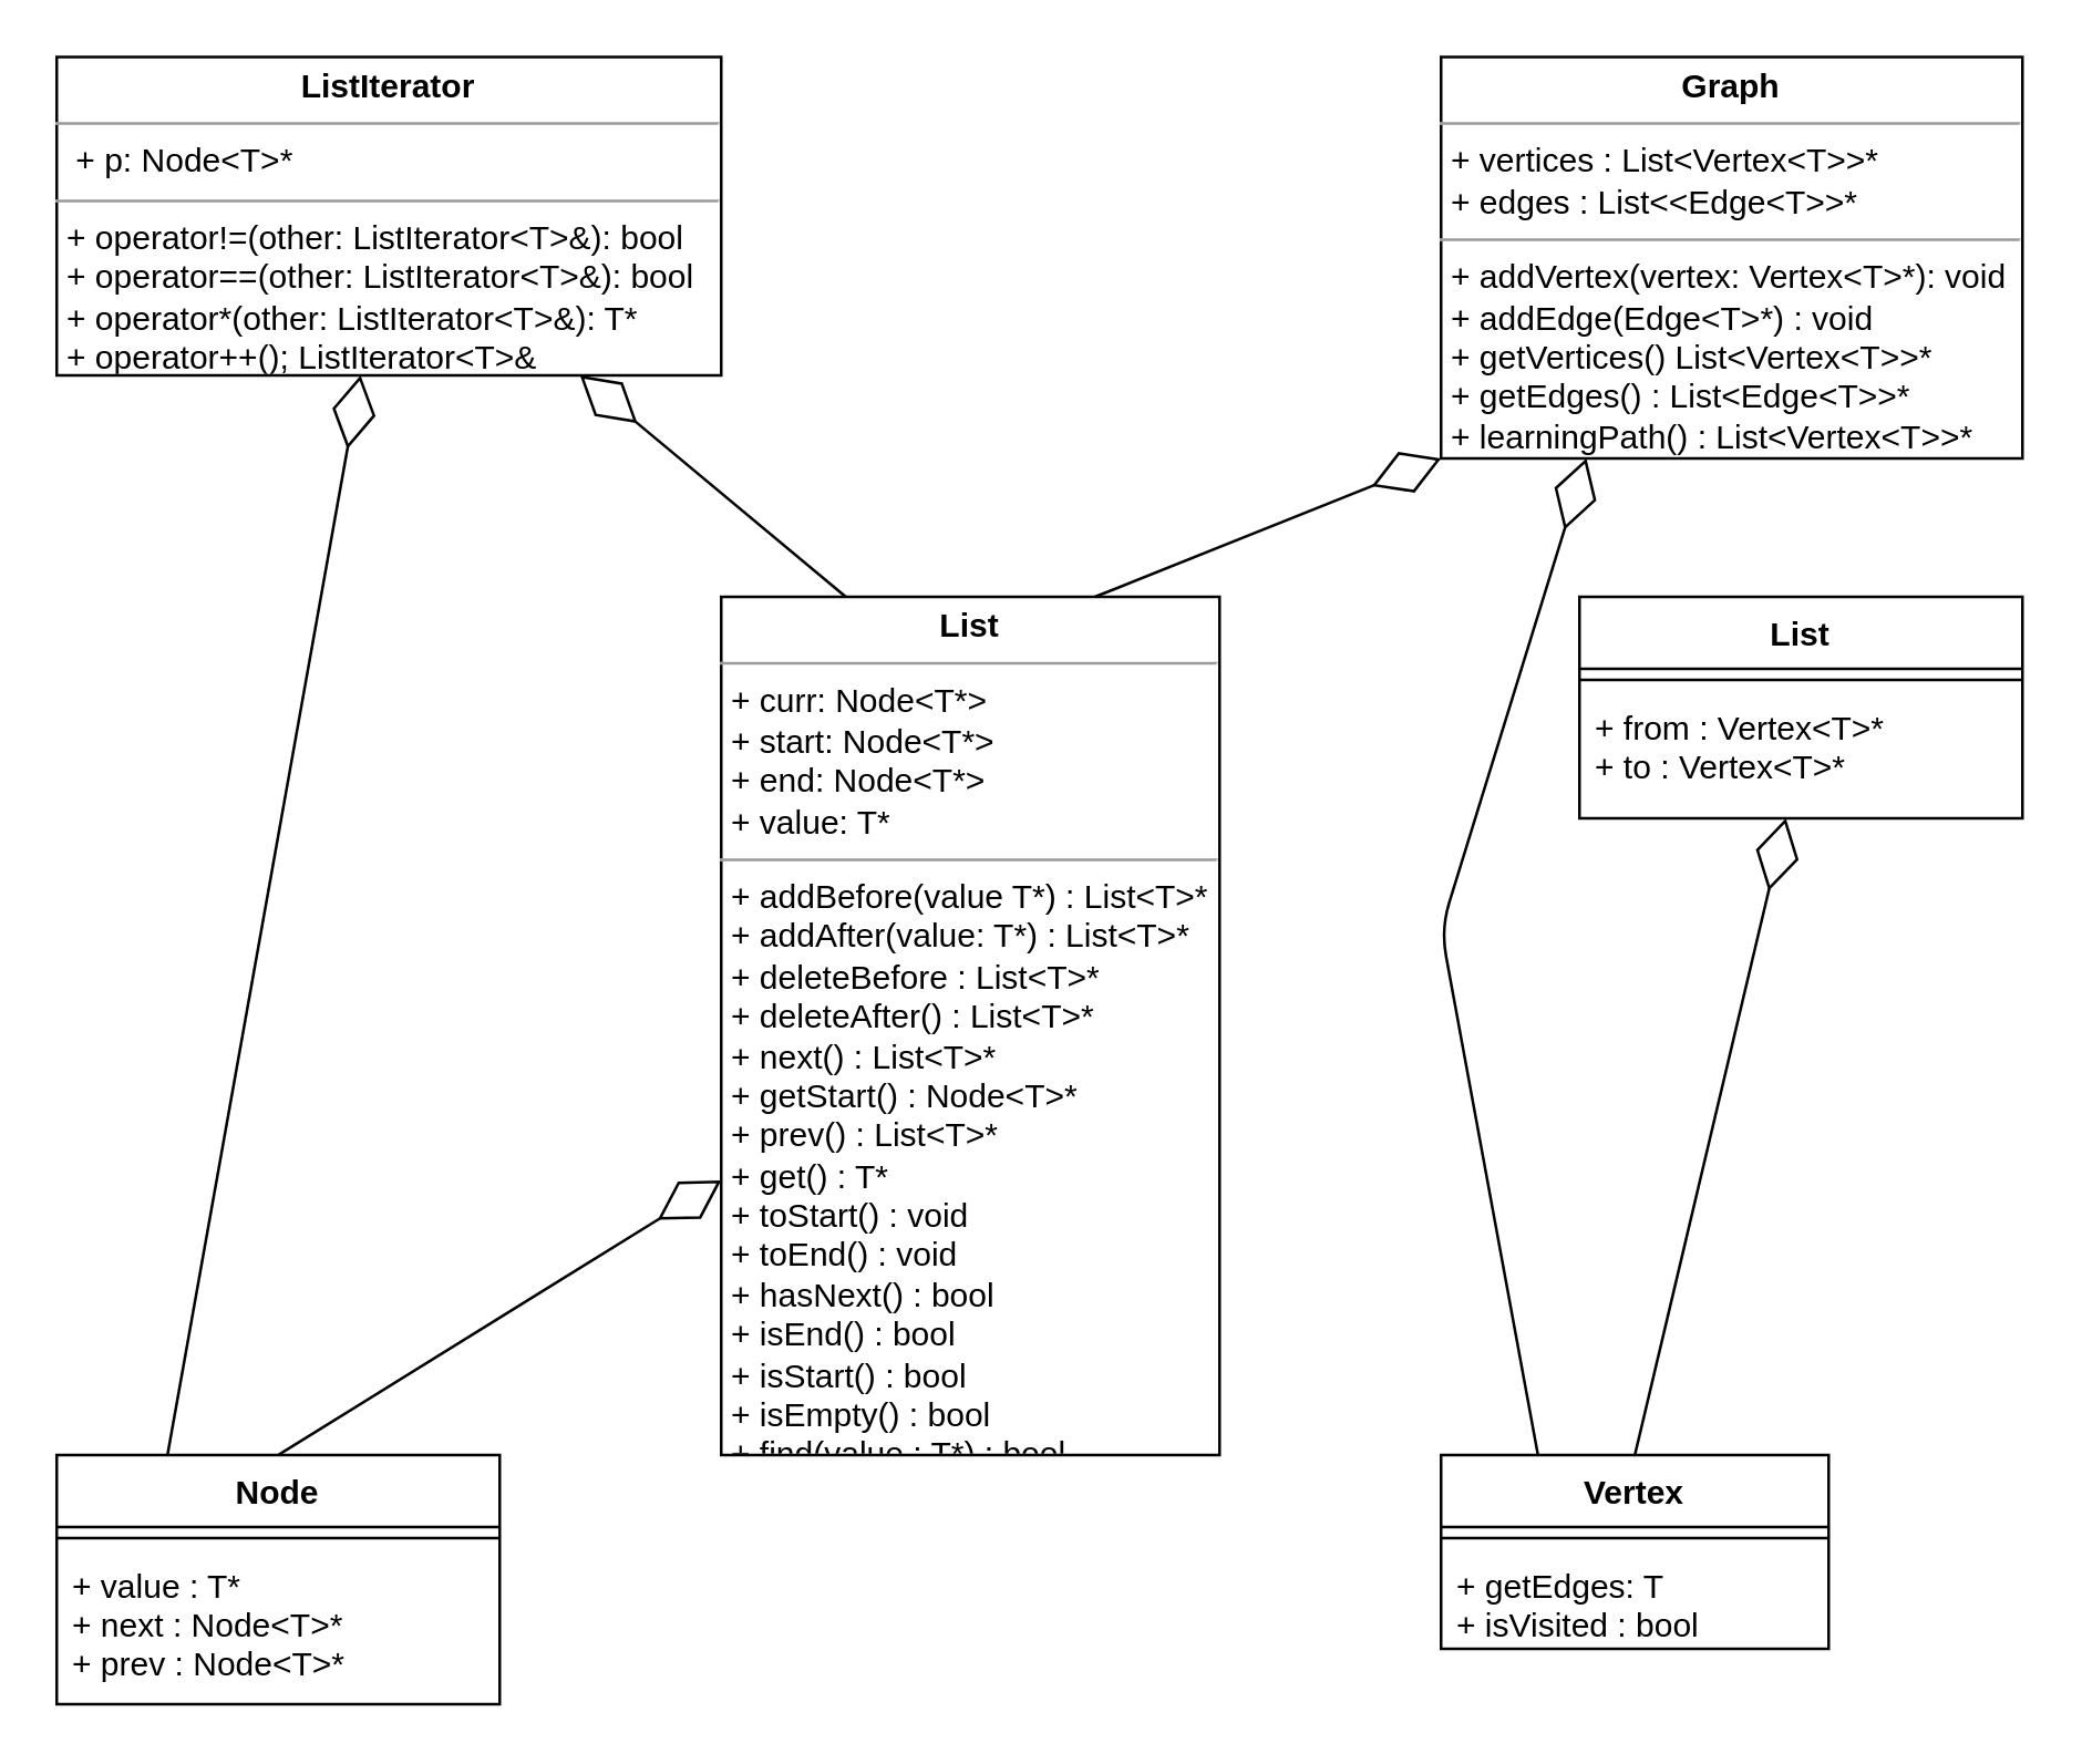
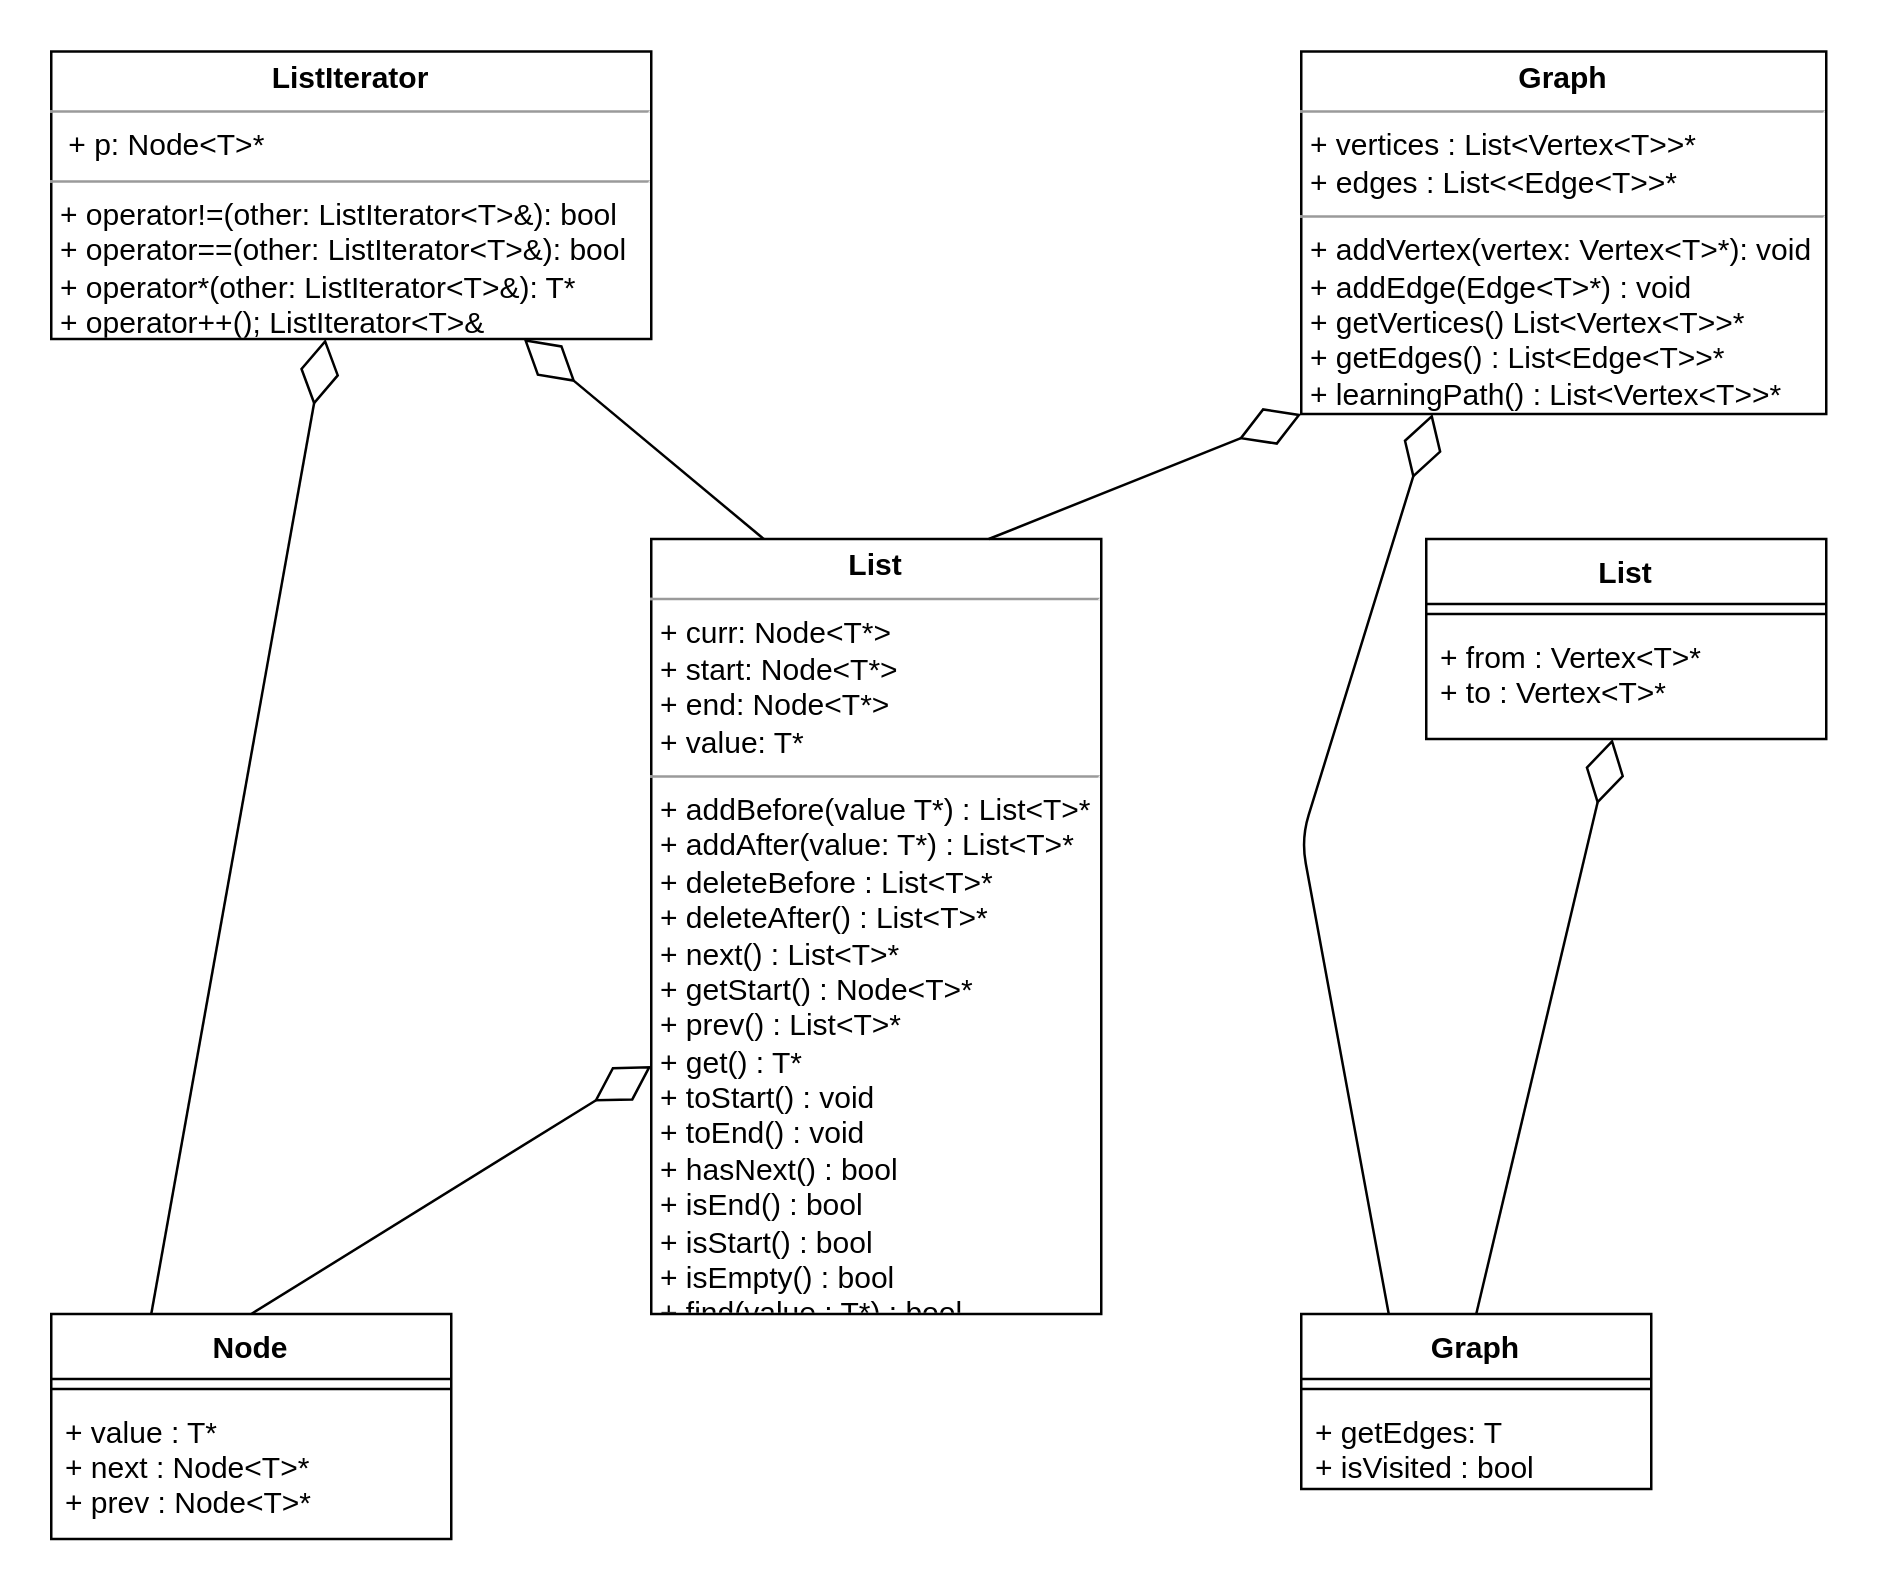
  <mxCell id="0" />
  <mxCell id="1" parent="0" />
  <mxCell id="2" style="edgeStyle=orthogonalEdgeStyle;rounded=0;orthogonalLoop=1;jettySize=auto;html=1;" parent="1" edge="1"><mxGeometry relative="1" as="geometry"><mxPoint x="220" y="265" as="sourcePoint" /><mxPoint x="220" y="265" as="targetPoint" /></mxGeometry></mxCell>
  <mxCell id="3" value="&lt;p style=&quot;margin: 0px ; margin-top: 4px ; text-align: center&quot;&gt;&lt;b&gt;ListIterator&lt;/b&gt;&lt;/p&gt;&lt;hr size=&quot;1&quot;&gt;&lt;p style=&quot;margin: 0px ; margin-left: 4px&quot;&gt;&amp;nbsp;+ p: Node&amp;lt;T&amp;gt;*&lt;/p&gt;&lt;hr size=&quot;1&quot;&gt;&lt;p style=&quot;margin: 0px ; margin-left: 4px&quot;&gt;+ operator!=(other: ListIterator&amp;lt;T&amp;gt;&amp;amp;): bool&lt;/p&gt;&lt;p style=&quot;margin: 0px ; margin-left: 4px&quot;&gt;+ operator==(other: ListIterator&amp;lt;T&amp;gt;&amp;amp;): bool&lt;/p&gt;&lt;p style=&quot;margin: 0px ; margin-left: 4px&quot;&gt;+ operator*(other: ListIterator&amp;lt;T&amp;gt;&amp;amp;): T*&lt;/p&gt;&lt;p style=&quot;margin: 0px ; margin-left: 4px&quot;&gt;+ operator++(); ListIterator&amp;lt;T&amp;gt;&amp;amp;&lt;/p&gt;" style="verticalAlign=top;align=left;overflow=fill;fontSize=12;fontFamily=Helvetica;html=1;" parent="1" vertex="1"><mxGeometry x="20" y="20" width="240" height="115" as="geometry" /></mxCell>
  <mxCell id="4" value="&lt;p style=&quot;margin: 0px ; margin-top: 4px ; text-align: center&quot;&gt;&lt;b&gt;List&lt;/b&gt;&lt;/p&gt;&lt;hr size=&quot;1&quot;&gt;&lt;p style=&quot;margin: 0px ; margin-left: 4px&quot;&gt;+ curr: Node&amp;lt;T*&amp;gt;&lt;/p&gt;&lt;p style=&quot;margin: 0px ; margin-left: 4px&quot;&gt;+ start: Node&amp;lt;T*&amp;gt;&lt;/p&gt;&lt;p style=&quot;margin: 0px ; margin-left: 4px&quot;&gt;+ end: Node&amp;lt;T*&amp;gt;&lt;/p&gt;&lt;p style=&quot;margin: 0px ; margin-left: 4px&quot;&gt;+ value: T*&lt;/p&gt;&lt;hr size=&quot;1&quot;&gt;&lt;p style=&quot;margin: 0px ; margin-left: 4px&quot;&gt;&lt;span&gt;+ addBefore(value T*) : List&amp;lt;T&amp;gt;*&lt;/span&gt;&lt;br&gt;&lt;span&gt;+ addAfter(value: T*) : List&amp;lt;T&amp;gt;*&lt;/span&gt;&lt;br&gt;&lt;span&gt;+ deleteBefore : List&amp;lt;T&amp;gt;*&lt;/span&gt;&lt;br&gt;&lt;span&gt;+ deleteAfter() : List&amp;lt;T&amp;gt;*&lt;/span&gt;&lt;br&gt;&lt;span&gt;+ next() : List&amp;lt;T&amp;gt;*&lt;/span&gt;&lt;br&gt;&lt;span&gt;+ getStart() : Node&amp;lt;T&amp;gt;*&lt;/span&gt;&lt;br&gt;&lt;span&gt;+ prev() : List&amp;lt;T&amp;gt;*&lt;/span&gt;&lt;br&gt;&lt;span&gt;+ get() : T*&lt;/span&gt;&lt;br&gt;&lt;span&gt;+ toStart() : void&lt;/span&gt;&lt;br&gt;&lt;span&gt;+ toEnd() : void&lt;/span&gt;&lt;br&gt;&lt;span&gt;+ hasNext() : bool&lt;/span&gt;&lt;br&gt;&lt;span&gt;+ isEnd() : bool&lt;/span&gt;&lt;br&gt;&lt;span&gt;+ isStart() : bool&lt;/span&gt;&lt;br&gt;&lt;span&gt;+ isEmpty() : bool&lt;/span&gt;&lt;br&gt;&lt;span&gt;+ find(value : T*) : bool&lt;/span&gt;&lt;br&gt;&lt;/p&gt;" style="verticalAlign=top;align=left;overflow=fill;fontSize=12;fontFamily=Helvetica;html=1;" parent="1" vertex="1"><mxGeometry x="260" y="215" width="180" height="310" as="geometry" /></mxCell>
  <mxCell id="5" value="&lt;p style=&quot;margin: 0px ; margin-top: 4px ; text-align: center&quot;&gt;&lt;b&gt;Graph&lt;/b&gt;&lt;/p&gt;&lt;hr size=&quot;1&quot;&gt;&lt;p style=&quot;margin: 0px ; margin-left: 4px&quot;&gt;+ vertices : List&amp;lt;Vertex&amp;lt;T&amp;gt;&amp;gt;*&lt;/p&gt;&lt;p style=&quot;margin: 0px ; margin-left: 4px&quot;&gt;+ edges : List&amp;lt;&amp;lt;Edge&amp;lt;T&amp;gt;&amp;gt;*&lt;/p&gt;&lt;hr size=&quot;1&quot;&gt;&lt;p style=&quot;margin: 0px ; margin-left: 4px&quot;&gt;+ addVertex(vertex: Vertex&amp;lt;T&amp;gt;*): void&lt;/p&gt;&lt;p style=&quot;margin: 0px ; margin-left: 4px&quot;&gt;+ addEdge(Edge&amp;lt;T&amp;gt;*) : void&lt;/p&gt;&lt;p style=&quot;margin: 0px ; margin-left: 4px&quot;&gt;+ getVertices() List&amp;lt;Vertex&amp;lt;T&amp;gt;&amp;gt;*&lt;/p&gt;&lt;p style=&quot;margin: 0px ; margin-left: 4px&quot;&gt;+ getEdges() : List&amp;lt;Edge&amp;lt;T&amp;gt;&amp;gt;*&lt;/p&gt;&lt;p style=&quot;margin: 0px ; margin-left: 4px&quot;&gt;+ learningPath() : List&amp;lt;Vertex&amp;lt;T&amp;gt;&amp;gt;*&lt;/p&gt;" style="verticalAlign=top;align=left;overflow=fill;fontSize=12;fontFamily=Helvetica;html=1;" parent="1" vertex="1"><mxGeometry x="520" y="20" width="210" height="145" as="geometry" /></mxCell>
  <mxCell id="6" value="Node" style="swimlane;fontStyle=1;align=center;verticalAlign=top;childLayout=stackLayout;horizontal=1;startSize=26;horizontalStack=0;resizeParent=1;resizeParentMax=0;resizeLast=0;collapsible=1;marginBottom=0;" parent="1" vertex="1"><mxGeometry x="20" y="525" width="160" height="90" as="geometry" /></mxCell>
  <mxCell id="7" value="" style="line;strokeWidth=1;fillColor=none;align=left;verticalAlign=middle;spacingTop=-1;spacingLeft=3;spacingRight=3;rotatable=0;labelPosition=right;points=[];portConstraint=eastwest;" parent="6" vertex="1"><mxGeometry y="26" width="160" height="8" as="geometry" /></mxCell>
  <mxCell id="8" value="+ value : T*&#10;+ next : Node&lt;T&gt;*&#10;+ prev : Node&lt;T&gt;*" style="text;strokeColor=none;fillColor=none;align=left;verticalAlign=top;spacingLeft=4;spacingRight=4;overflow=hidden;rotatable=0;points=[[0,0.5],[1,0.5]];portConstraint=eastwest;" parent="6" vertex="1"><mxGeometry y="34" width="160" height="56" as="geometry" /></mxCell>
  <mxCell id="9" value="" style="endArrow=diamondThin;endFill=0;endSize=24;html=1;fontSize=18;exitX=0.25;exitY=0;exitDx=0;exitDy=0;" edge="1" parent="1" source="6" target="3"><mxGeometry width="160" relative="1" as="geometry"><mxPoint x="130" y="535" as="sourcePoint" /><mxPoint x="270" y="440.652" as="targetPoint" /></mxGeometry></mxCell>
  <mxCell id="10" value="" style="endArrow=diamondThin;endFill=0;endSize=24;html=1;fontSize=18;exitX=0.5;exitY=0;exitDx=0;exitDy=0;" edge="1" parent="1" source="6" target="4"><mxGeometry width="160" relative="1" as="geometry"><mxPoint x="120" y="525" as="sourcePoint" /><mxPoint x="280" y="525" as="targetPoint" /></mxGeometry></mxCell>
  <mxCell id="11" value="List" style="swimlane;fontStyle=1;align=center;verticalAlign=top;childLayout=stackLayout;horizontal=1;startSize=26;horizontalStack=0;resizeParent=1;resizeParentMax=0;resizeLast=0;collapsible=1;marginBottom=0;" parent="1" vertex="1"><mxGeometry x="570" y="215" width="160" height="80" as="geometry" /></mxCell>
  <mxCell id="12" value="" style="line;strokeWidth=1;fillColor=none;align=left;verticalAlign=middle;spacingTop=-1;spacingLeft=3;spacingRight=3;rotatable=0;labelPosition=right;points=[];portConstraint=eastwest;" parent="11" vertex="1"><mxGeometry y="26" width="160" height="8" as="geometry" /></mxCell>
  <mxCell id="13" value="+ from : Vertex&lt;T&gt;*&#10;+ to : Vertex&lt;T&gt;*" style="text;strokeColor=none;fillColor=none;align=left;verticalAlign=top;spacingLeft=4;spacingRight=4;overflow=hidden;rotatable=0;points=[[0,0.5],[1,0.5]];portConstraint=eastwest;" parent="11" vertex="1"><mxGeometry y="34" width="160" height="46" as="geometry" /></mxCell>
- <mxCell id="14" value="Vertex" style="swimlane;fontStyle=1;align=center;verticalAlign=top;childLayout=stackLayout;horizontal=1;startSize=26;horizontalStack=0;resizeParent=1;resizeParentMax=0;resizeLast=0;collapsible=1;marginBottom=0;" parent="1" vertex="1"><mxGeometry x="520" y="525" width="140" height="70" as="geometry" /></mxCell>
+ <mxCell id="14" value="Graph" style="swimlane;fontStyle=1;align=center;verticalAlign=top;childLayout=stackLayout;horizontal=1;startSize=26;horizontalStack=0;resizeParent=1;resizeParentMax=0;resizeLast=0;collapsible=1;marginBottom=0;" parent="1" vertex="1"><mxGeometry x="520" y="525" width="140" height="70" as="geometry" /></mxCell>
  <mxCell id="15" value="" style="line;strokeWidth=1;fillColor=none;align=left;verticalAlign=middle;spacingTop=-1;spacingLeft=3;spacingRight=3;rotatable=0;labelPosition=right;points=[];portConstraint=eastwest;" parent="14" vertex="1"><mxGeometry y="26" width="140" height="8" as="geometry" /></mxCell>
  <mxCell id="16" value="+ getEdges: T&#10;+ isVisited : bool" style="text;strokeColor=none;fillColor=none;align=left;verticalAlign=top;spacingLeft=4;spacingRight=4;overflow=hidden;rotatable=0;points=[[0,0.5],[1,0.5]];portConstraint=eastwest;" parent="14" vertex="1"><mxGeometry y="34" width="140" height="36" as="geometry" /></mxCell>
  <mxCell id="17" value="" style="endArrow=diamondThin;endFill=0;endSize=24;html=1;fontSize=18;exitX=0.5;exitY=0;exitDx=0;exitDy=0;" edge="1" parent="1" source="14" target="13"><mxGeometry width="160" relative="1" as="geometry"><mxPoint x="570" y="445" as="sourcePoint" /><mxPoint x="730" y="445" as="targetPoint" /></mxGeometry></mxCell>
  <mxCell id="18" value="" style="endArrow=diamondThin;endFill=0;endSize=24;html=1;fontSize=18;exitX=0.75;exitY=0;exitDx=0;exitDy=0;entryX=0;entryY=1;entryDx=0;entryDy=0;" edge="1" parent="1" source="4" target="5"><mxGeometry width="160" relative="1" as="geometry"><mxPoint x="420" y="214" as="sourcePoint" /><mxPoint x="580" y="214" as="targetPoint" /></mxGeometry></mxCell>
  <mxCell id="19" value="" style="endArrow=diamondThin;endFill=0;endSize=24;html=1;fontSize=18;exitX=0.25;exitY=0;exitDx=0;exitDy=0;entryX=0.25;entryY=1;entryDx=0;entryDy=0;" edge="1" parent="1" source="14" target="5"><mxGeometry width="160" relative="1" as="geometry"><mxPoint x="530" y="475" as="sourcePoint" /><mxPoint x="690" y="475" as="targetPoint" /><Array as="points"><mxPoint x="520" y="335" /></Array></mxGeometry></mxCell>
  <mxCell id="20" value="" style="endArrow=diamondThin;endFill=0;endSize=24;html=1;fontSize=18;exitX=0.25;exitY=0;exitDx=0;exitDy=0;" edge="1" parent="1" source="4" target="3"><mxGeometry width="160" relative="1" as="geometry"><mxPoint x="405" y="225" as="sourcePoint" /><mxPoint x="530" y="175" as="targetPoint" /></mxGeometry></mxCell>
